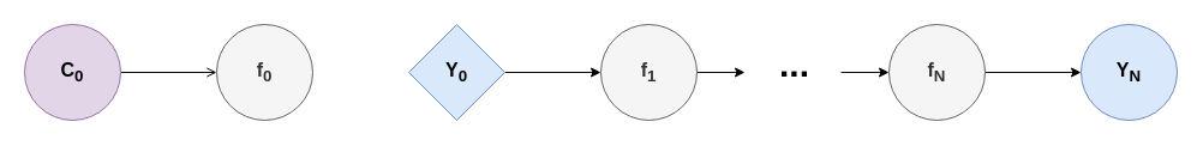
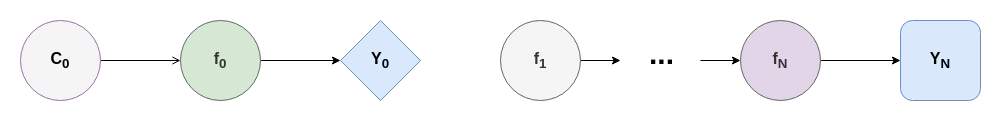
  <mxCell id="0" />
  <mxCell id="1" parent="0" />
- <mxCell id="3" value="&lt;font size=&quot;3&quot;&gt;&lt;b&gt;f&lt;sub&gt;0&lt;/sub&gt;&lt;/b&gt;&lt;/font&gt;" style="ellipse;whiteSpace=wrap;html=1;fillColor=#f5f5f5;strokeColor=#666666;fontColor=#333333;" parent="1" vertex="1"><mxGeometry x="180" y="20" width="80" height="80" as="geometry" /></mxCell>
+ <mxCell id="2" style="rounded=0;orthogonalLoop=1;jettySize=auto;html=1;exitX=1;exitY=0.5;exitDx=0;exitDy=0;entryX=0;entryY=0.5;entryDx=0;entryDy=0;" parent="1" source="3" target="6" edge="1"><mxGeometry relative="1" as="geometry" /></mxCell>
+ <mxCell id="3" value="&lt;font size=&quot;3&quot;&gt;&lt;b&gt;f&lt;sub&gt;0&lt;/sub&gt;&lt;/b&gt;&lt;/font&gt;" style="ellipse;whiteSpace=wrap;html=1;fillColor=#d5e8d4;strokeColor=#666666;fontColor=#333333;" parent="1" vertex="1"><mxGeometry x="180" y="20" width="80" height="80" as="geometry" /></mxCell>
  <mxCell id="4" value="" style="endArrow=open;html=1;rounded=0;fontSize=16;exitX=1;exitY=0.5;exitDx=0;exitDy=0;entryX=0;entryY=0.5;entryDx=0;entryDy=0;" parent="1" target="3" edge="1" source="7"><mxGeometry width="50" height="50" relative="1" as="geometry"><mxPoint x="140" y="60" as="sourcePoint" /><mxPoint x="140" y="60" as="targetPoint" /></mxGeometry></mxCell>
- <mxCell id="5" style="edgeStyle=none;rounded=0;orthogonalLoop=1;jettySize=auto;html=1;exitX=1;exitY=0.5;exitDx=0;exitDy=0;entryX=0;entryY=0.5;entryDx=0;entryDy=0;fontSize=16;" parent="1" source="6" target="9" edge="1"><mxGeometry relative="1" as="geometry" /></mxCell>
  <mxCell id="6" value="&lt;font size=&quot;3&quot;&gt;&lt;b&gt;Y&lt;sub&gt;0&lt;/sub&gt;&lt;/b&gt;&lt;/font&gt;" style="rhombus;whiteSpace=wrap;html=1;fillColor=#dae8fc;strokeColor=#6c8ebf;" parent="1" vertex="1"><mxGeometry x="340" y="20" width="80" height="80" as="geometry" /></mxCell>
- <mxCell id="7" value="&lt;font size=&quot;3&quot;&gt;&lt;b&gt;C&lt;sub&gt;0&lt;/sub&gt;&lt;/b&gt;&lt;/font&gt;" style="ellipse;whiteSpace=wrap;html=1;fillColor=#e1d5e7;strokeColor=#9673a6;" parent="1" vertex="1"><mxGeometry x="20" y="20" width="80" height="80" as="geometry" /></mxCell>
+ <mxCell id="7" value="&lt;font size=&quot;3&quot;&gt;&lt;b&gt;C&lt;sub&gt;0&lt;/sub&gt;&lt;/b&gt;&lt;/font&gt;" style="ellipse;whiteSpace=wrap;html=1;fillColor=#f5f5f5;strokeColor=#9673a6;" parent="1" vertex="1"><mxGeometry x="20" y="20" width="80" height="80" as="geometry" /></mxCell>
  <mxCell id="8" style="edgeStyle=none;rounded=0;orthogonalLoop=1;jettySize=auto;html=1;exitX=1;exitY=0.5;exitDx=0;exitDy=0;fontSize=16;" parent="1" source="9" edge="1"><mxGeometry relative="1" as="geometry"><mxPoint x="620" y="60" as="targetPoint" /></mxGeometry></mxCell>
  <mxCell id="9" value="&lt;font size=&quot;3&quot;&gt;&lt;b&gt;f&lt;sub&gt;1&lt;/sub&gt;&lt;/b&gt;&lt;/font&gt;" style="ellipse;whiteSpace=wrap;html=1;fillColor=#f5f5f5;strokeColor=#666666;fontColor=#333333;" parent="1" vertex="1"><mxGeometry x="500" y="20" width="80" height="80" as="geometry" /></mxCell>
- <mxCell id="10" value="&lt;font size=&quot;3&quot;&gt;&lt;b&gt;Y&lt;sub&gt;N&lt;/sub&gt;&lt;/b&gt;&lt;/font&gt;" style="ellipse;whiteSpace=wrap;html=1;fillColor=#dae8fc;strokeColor=#6c8ebf;" parent="1" vertex="1"><mxGeometry x="900" y="20" width="80" height="80" as="geometry" /></mxCell>
+ <mxCell id="10" value="&lt;font size=&quot;3&quot;&gt;&lt;b&gt;Y&lt;sub&gt;N&lt;/sub&gt;&lt;/b&gt;&lt;/font&gt;" style="whiteSpace=wrap;html=1;fillColor=#dae8fc;strokeColor=#6c8ebf;rounded=1;" parent="1" vertex="1"><mxGeometry x="900" y="20" width="80" height="80" as="geometry" /></mxCell>
  <mxCell id="11" value="" style="endArrow=classic;html=1;rounded=0;entryX=0;entryY=0.5;entryDx=0;entryDy=0;" edge="1" parent="1" target="10"><mxGeometry width="50" height="50" relative="1" as="geometry"><mxPoint x="820" y="60" as="sourcePoint" /><mxPoint x="510" y="130" as="targetPoint" /></mxGeometry></mxCell>
- <mxCell id="12" value="&lt;font size=&quot;3&quot;&gt;&lt;b&gt;f&lt;sub&gt;N&lt;/sub&gt;&lt;/b&gt;&lt;/font&gt;" style="ellipse;whiteSpace=wrap;html=1;fillColor=#f5f5f5;strokeColor=#666666;fontColor=#333333;" vertex="1" parent="1"><mxGeometry x="740" y="20" width="80" height="80" as="geometry" /></mxCell>
+ <mxCell id="12" value="&lt;font size=&quot;3&quot;&gt;&lt;b&gt;f&lt;sub&gt;N&lt;/sub&gt;&lt;/b&gt;&lt;/font&gt;" style="ellipse;whiteSpace=wrap;html=1;fillColor=#e1d5e7;strokeColor=#666666;fontColor=#333333;" vertex="1" parent="1"><mxGeometry x="740" y="20" width="80" height="80" as="geometry" /></mxCell>
  <mxCell id="13" value="" style="endArrow=classic;html=1;rounded=0;entryX=0;entryY=0.5;entryDx=0;entryDy=0;" edge="1" parent="1" target="12"><mxGeometry width="50" height="50" relative="1" as="geometry"><mxPoint x="700" y="60" as="sourcePoint" /><mxPoint x="650" y="80" as="targetPoint" /></mxGeometry></mxCell>
  <mxCell id="14" value="&lt;b&gt;&lt;font style=&quot;font-size: 30px;&quot;&gt;...&lt;/font&gt;&lt;/b&gt;" style="text;html=1;align=center;verticalAlign=middle;resizable=0;points=[];autosize=1;strokeColor=none;fillColor=none;" vertex="1" parent="1"><mxGeometry x="636" y="28" width="50" height="50" as="geometry" /></mxCell>
